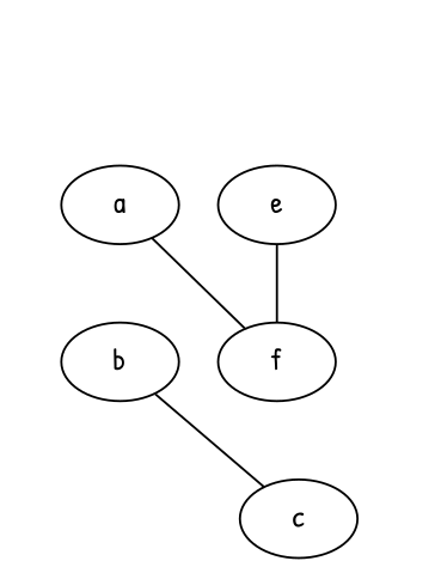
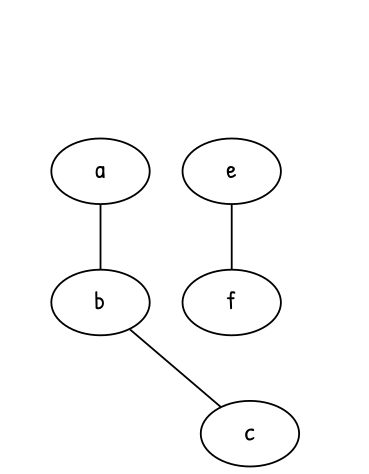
  graph {
    fontname="Patrick Hand"
    node [fontname="Patrick Hand"]
    edge [fontname="Patrick Hand" style=invis]
    a
    b
    c
    e
    f
    h [style=invis]
-   a -- f [style=""]
+   a -- b [style=""]
    b -- c [style=""]
    e -- f [style=""]
    h -- a
    h -- b
    h -- c
    h -- e
    h -- f
  }
